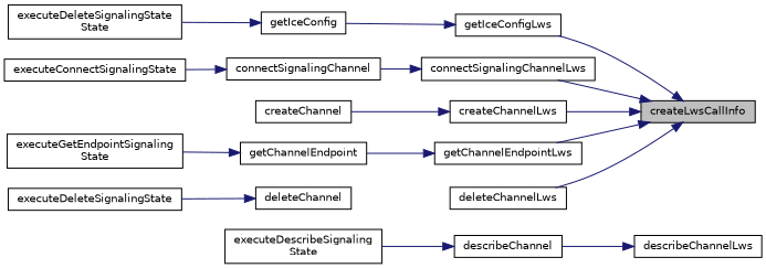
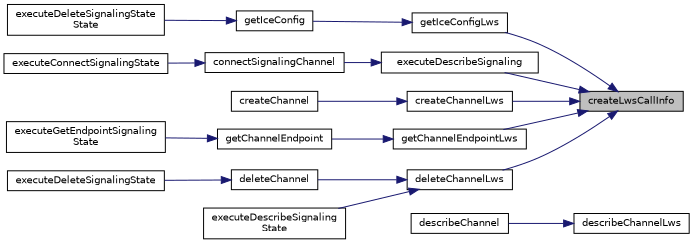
  digraph {
    rankdir=RL
    node [color=black fillcolor=white fontname=Helvetica fontsize=10 shape=record style=filled]
    edge [color=midnightblue dir=back fontname=Helvetica fontsize=10 labelfontname=Helvetica labelfontsize=10 style=solid]
    n1 [fillcolor=grey75 fontcolor=black height=0.2 label=createLwsCallInfo width=0.4]
-   n2 [height=0.2 label=connectSignalingChannelLws width=0.4]
+   n2 [height=0.2 label=executeDescribeSignaling width=0.4]
    n3 [height=0.2 label=createChannelLws width=0.4]
    n4 [height=0.2 label=deleteChannelLws width=0.4]
    n5 [height=0.2 label=getChannelEndpointLws width=0.4]
    n6 [height=0.2 label=getIceConfigLws width=0.4]
    n7 [height=0.2 label=connectSignalingChannel width=0.4]
    n8 [height=0.2 label=createChannel width=0.4]
    n9 [height=0.2 label=deleteChannel width=0.4]
    n10 [height=0.2 label=describeChannelLws width=0.4]
    n11 [height=0.2 label=describeChannel width=0.4]
    n12 [height=0.2 label=getChannelEndpoint width=0.4]
    n13 [height=0.2 label=getIceConfig width=0.4]
    n14 [height=0.2 label=executeConnectSignalingState width=0.4]
    n15 [height=0.2 label=executeDeleteSignalingState width=0.4]
    n16 [height=0.2 label="executeDescribeSignaling\lState" width=0.4]
    n17 [height=0.2 label="executeGetEndpointSignaling\lState" width=0.4]
    n18 [height=0.2 label="executeDeleteSignalingState\lState" width=0.4]
    n1 -> n2
    n1 -> n3
    n1 -> n4
    n1 -> n5
    n1 -> n6
    n2 -> n7
    n3 -> n8
+   n4 -> n9
    n5 -> n12
    n6 -> n13
    n7 -> n14
    n9 -> n15
    n10 -> n11
-   n11 -> n16
+   n4 -> n16
    n12 -> n17
    n13 -> n18
  }
